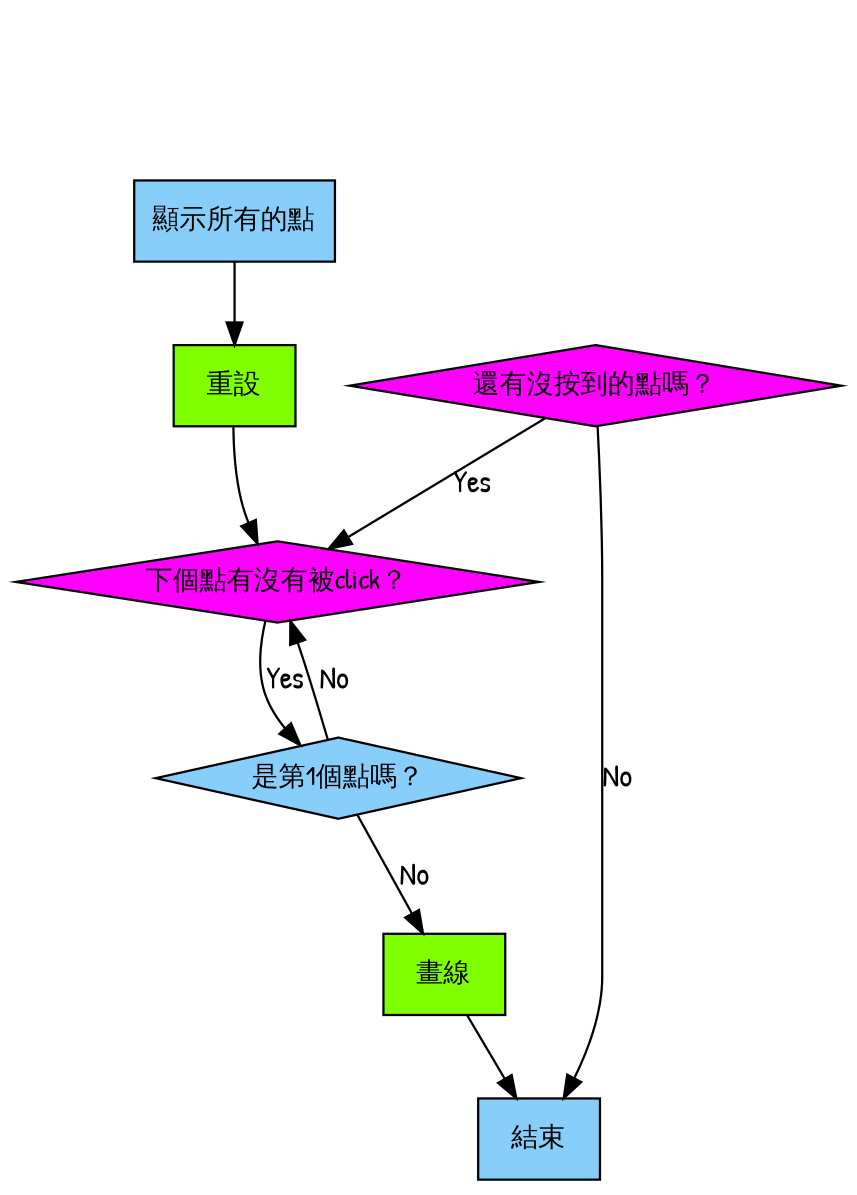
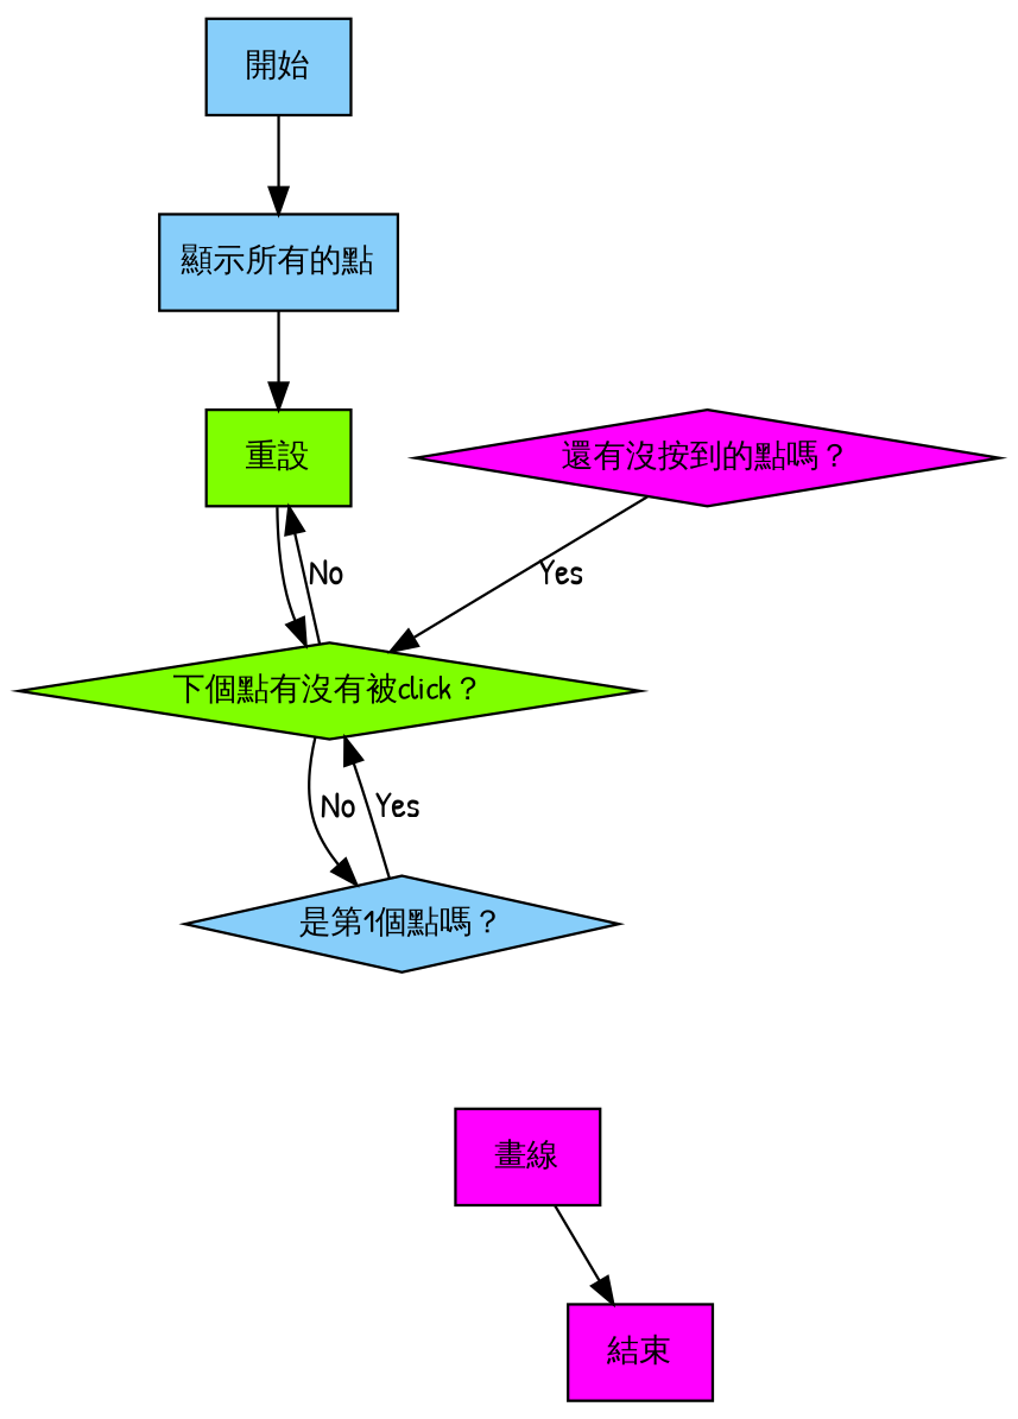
  digraph {
    fontname="Patrick Hand"
    node [fillcolor="#87CEFA" fontcolor=black fontname="Patrick Hand" fontsize=12 shape=box style=filled]
    edge [fontname="Patrick Hand"]
-   n2 [label="結束"]
+   n1 [label="開始"]
+   n2 [fillcolor="#FF00FF" label="結束"]
    n3 [label="顯示所有的點"]
    n4 [fillcolor="#7FFF00" label="重設"]
-   n5 [fillcolor="#7FFF00" label="畫線"]
-   n6 [fillcolor="#FF00FF" label="下個點有沒有被click？" shape=diamond]
+   n5 [fillcolor="#FF00FF" label="畫線"]
+   n6 [fillcolor="#7FFF00" label="下個點有沒有被click？" shape=diamond]
    n7 [label="是第1個點嗎？" shape=diamond]
    n8 [fillcolor="#FF00FF" label="還有沒按到的點嗎？" shape=diamond]
    subgraph sub_1 {
+     n1
      n2
      n3
      n4
      n5
      n6
      n7
      n8
    }
+   n1 -> n3
    n3 -> n4
    n4 -> n6
    n5 -> n2
-   n6 -> n7 [label=Yes]
-   n7 -> n5 [label=No]
-   n7 -> n6 [label=No]
-   n8 -> n2 [label=No]
+   n6 -> n4 [label=No]
+   n6 -> n7 [label=No]
+   n7 -> n6 [label=Yes]
    n8 -> n6 [label=Yes]
  }
